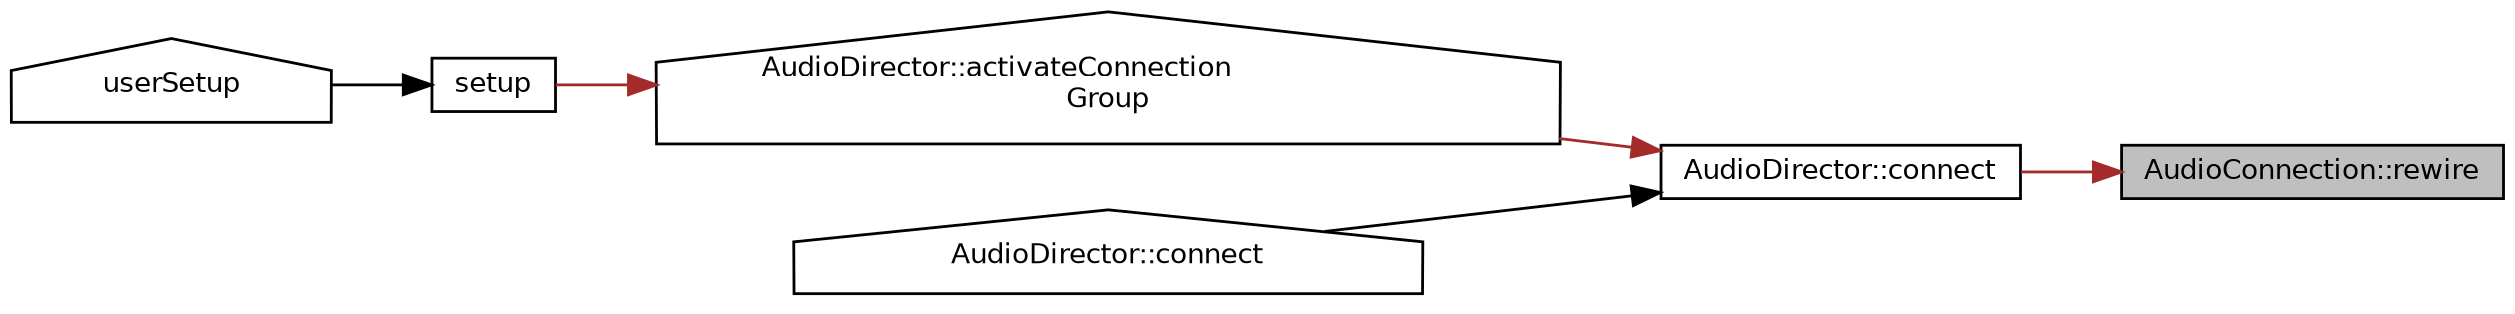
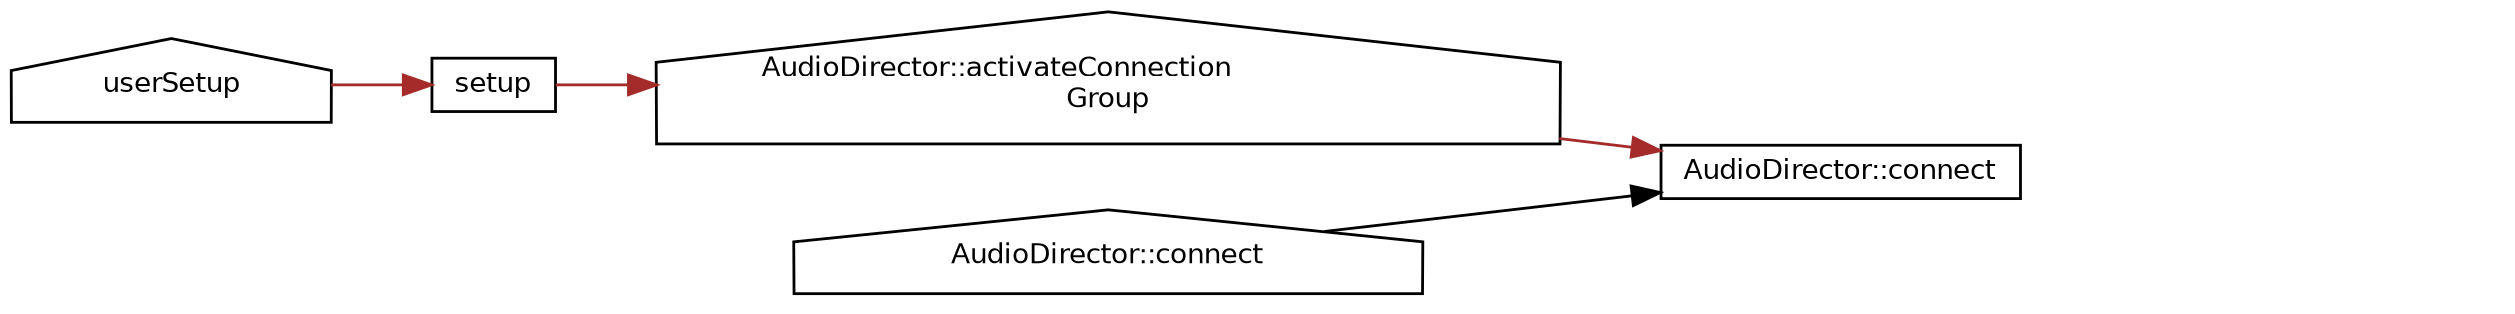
  digraph {
    rankdir=RL
    node [color=black fillcolor=white fontname=Helvetica fontsize=10 shape=box style=filled]
    edge [color=brown dir=back fontname=Helvetica fontsize=10 labelfontname=Helvetica labelfontsize=10 style=solid]
-   n1 [fillcolor=grey75 fontcolor=black height=0.2 label="AudioConnection::rewire" width=0.4]
    n2 [height=0.2 label="AudioDirector::connect" width=0.4]
    n3 [height=0.2 label="AudioDirector::activateConnection\lGroup" shape=house width=0.4]
    n4 [height=0.2 label="AudioDirector::connect" shape=house width=0.4]
    n5 [height=0.2 label=setup width=0.4]
    n6 [height=0.2 label=userSetup shape=house width=0.4]
-   n1 -> n2
    n2 -> n3
    n2 -> n4 [color=black]
    n3 -> n5
-   n5 -> n6 [color=black]
+   n5 -> n6
  }
